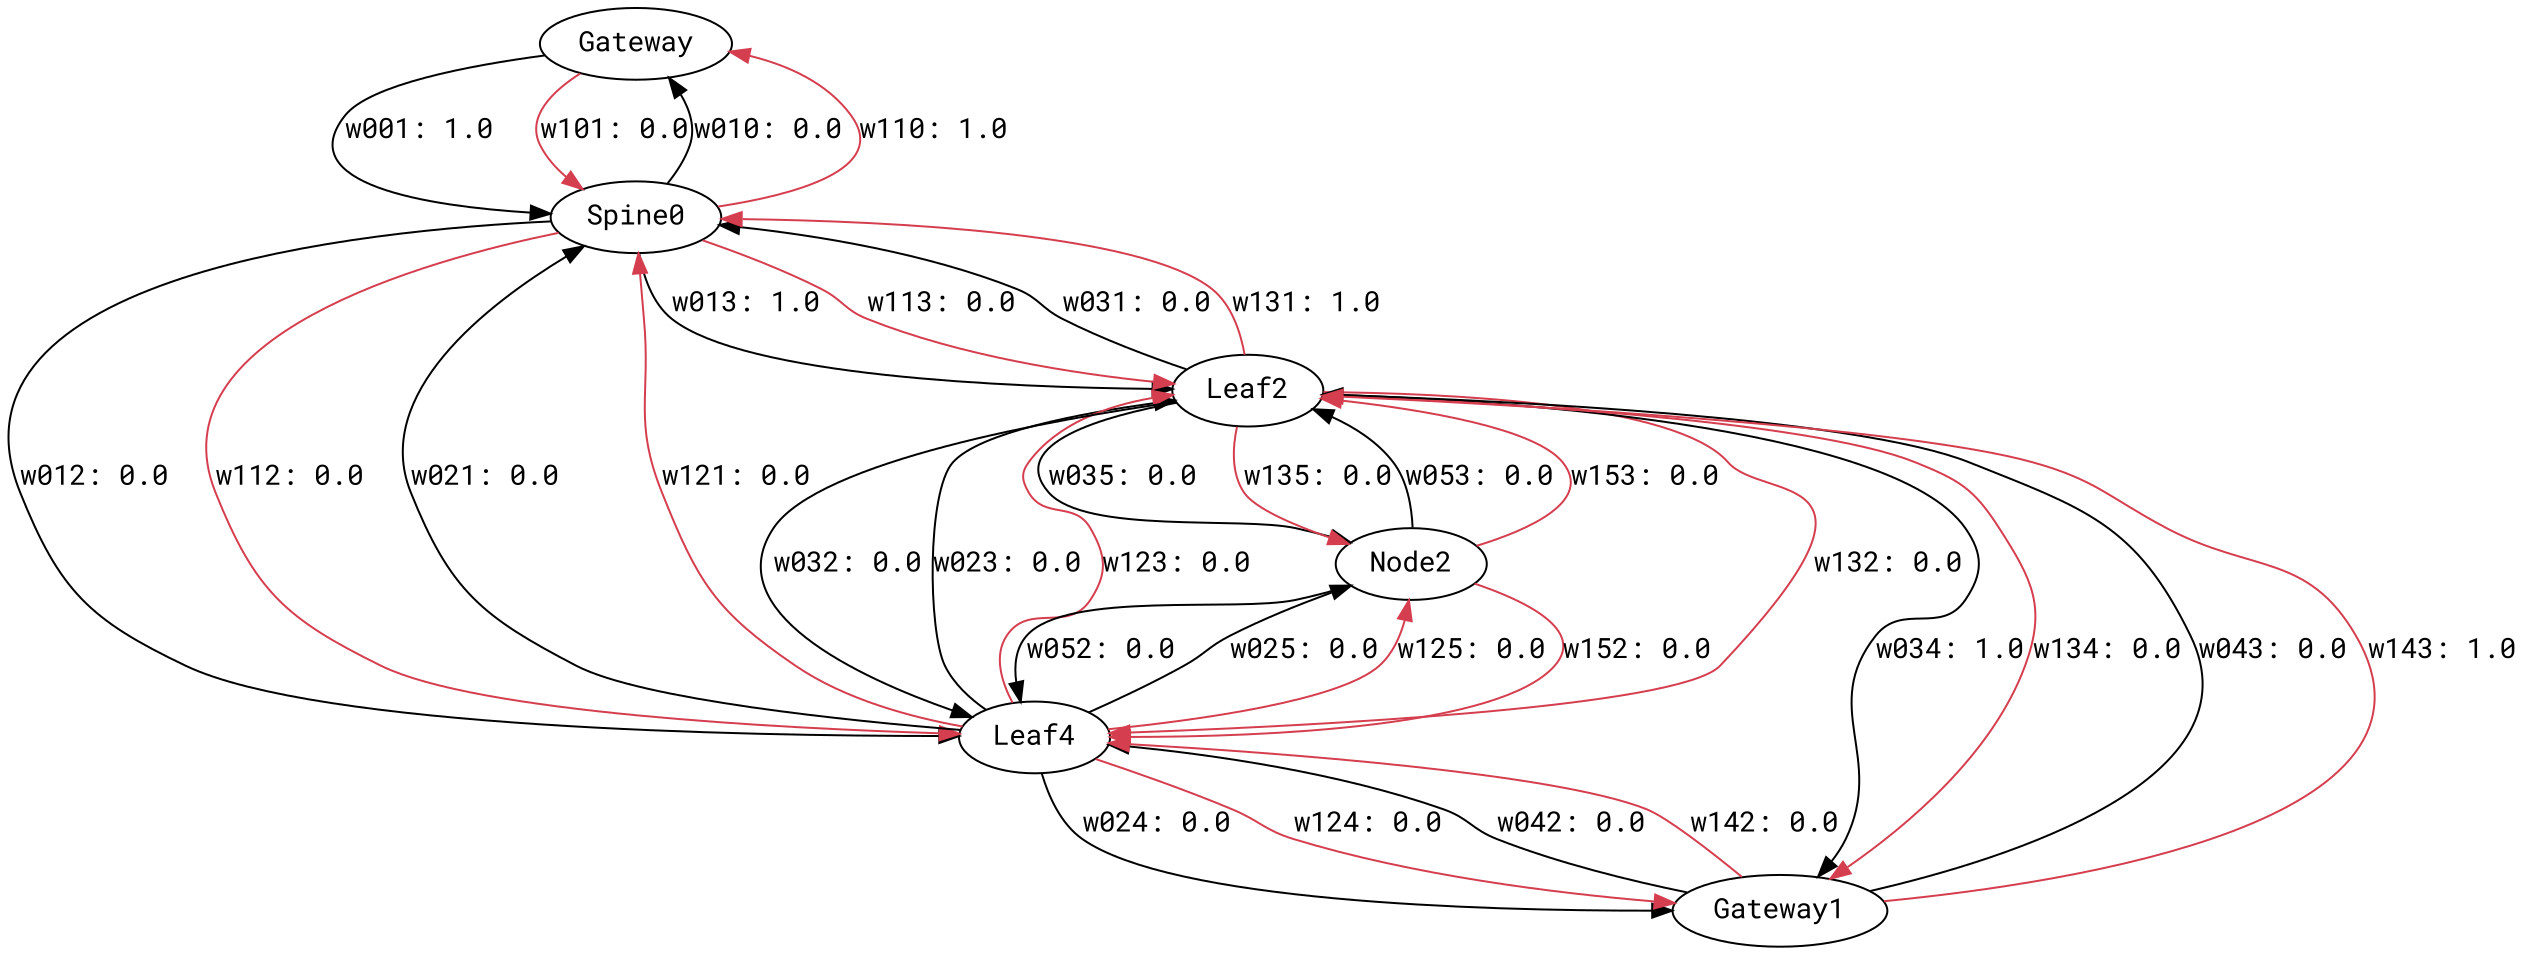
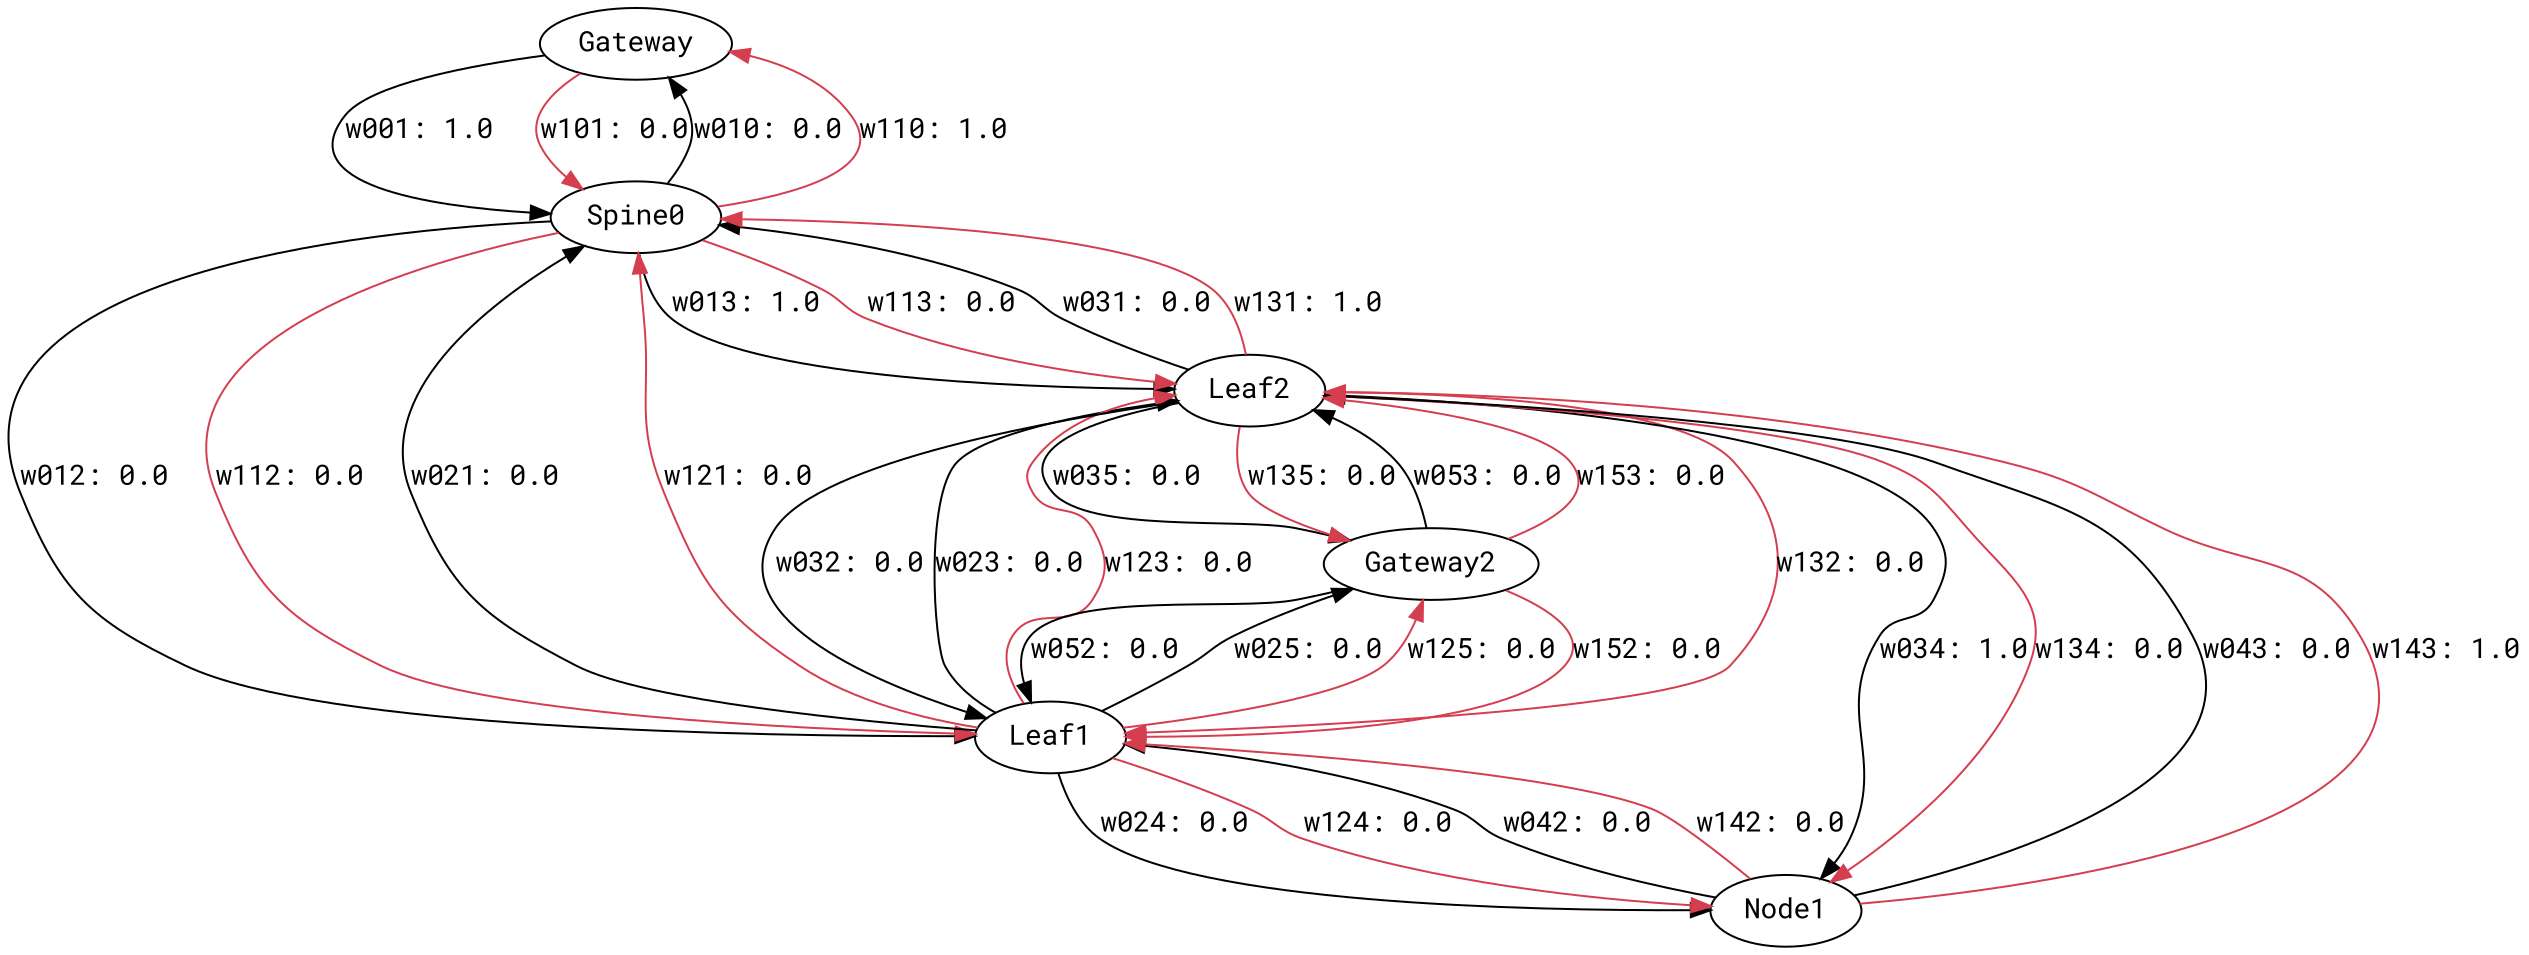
  digraph {
    fontname="Roboto Mono"
    node [fontname="Roboto Mono"]
    edge [color="/spectral9/0" fontname="Roboto Mono"]
    n1 [label=Gateway]
    n2 [label=Spine0]
-   n3 [label=Leaf4]
+   n3 [label=Leaf1]
    n4 [label=Leaf2]
-   n5 [label=Gateway1]
-   n6 [label=Node2]
+   n5 [label=Node1]
+   n6 [label=Gateway2]
    n1 -> n2 [label="w001: 1.0"]
    n1 -> n2 [color="/spectral9/1" label="w101: 0.0"]
    n2 -> n1 [label="w010: 0.0"]
    n2 -> n1 [color="/spectral9/1" label="w110: 1.0"]
    n2 -> n3 [label="w012: 0.0"]
    n2 -> n3 [color="/spectral9/1" label="w112: 0.0"]
    n2 -> n4 [label="w013: 1.0"]
    n2 -> n4 [color="/spectral9/1" label="w113: 0.0"]
    n3 -> n2 [label="w021: 0.0"]
    n3 -> n2 [color="/spectral9/1" label="w121: 0.0"]
    n3 -> n4 [label="w023: 0.0"]
    n3 -> n4 [color="/spectral9/1" label="w123: 0.0"]
    n3 -> n5 [label="w024: 0.0"]
    n3 -> n5 [color="/spectral9/1" label="w124: 0.0"]
    n3 -> n6 [label="w025: 0.0"]
    n3 -> n6 [color="/spectral9/1" label="w125: 0.0"]
    n4 -> n2 [label="w031: 0.0"]
    n4 -> n2 [color="/spectral9/1" label="w131: 1.0"]
    n4 -> n3 [label="w032: 0.0"]
    n4 -> n3 [color="/spectral9/1" label="w132: 0.0"]
    n4 -> n5 [label="w034: 1.0"]
    n4 -> n5 [color="/spectral9/1" label="w134: 0.0"]
    n4 -> n6 [label="w035: 0.0"]
    n4 -> n6 [color="/spectral9/1" label="w135: 0.0"]
    n5 -> n3 [label="w042: 0.0"]
    n5 -> n3 [color="/spectral9/1" label="w142: 0.0"]
    n5 -> n4 [label="w043: 0.0"]
    n5 -> n4 [color="/spectral9/1" label="w143: 1.0"]
    n6 -> n3 [label="w052: 0.0"]
    n6 -> n3 [color="/spectral9/1" label="w152: 0.0"]
    n6 -> n4 [label="w053: 0.0"]
    n6 -> n4 [color="/spectral9/1" label="w153: 0.0"]
  }
